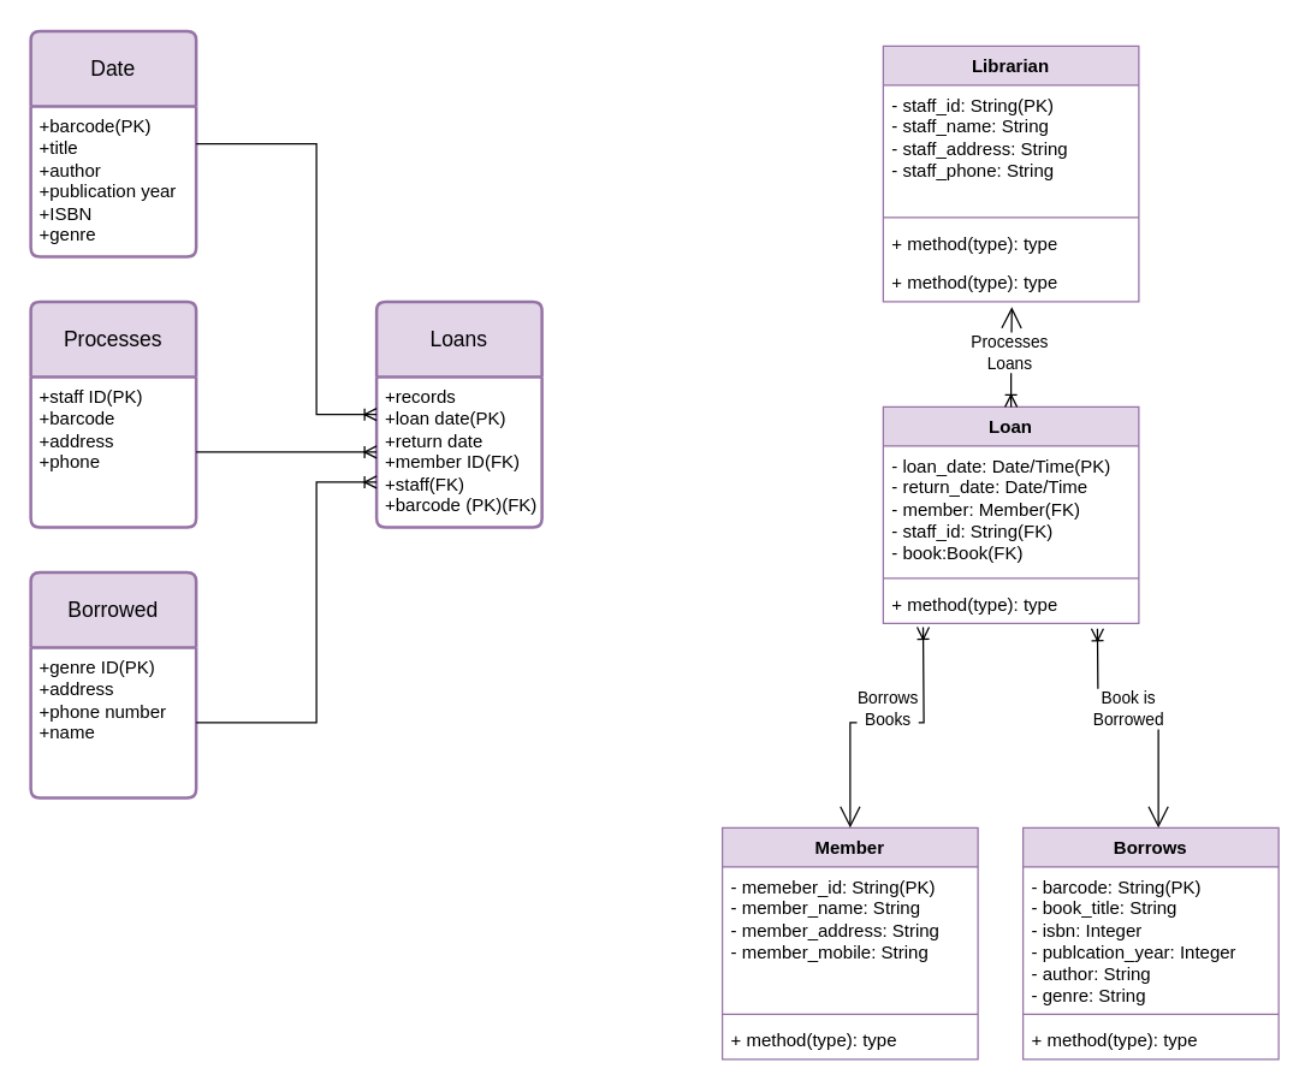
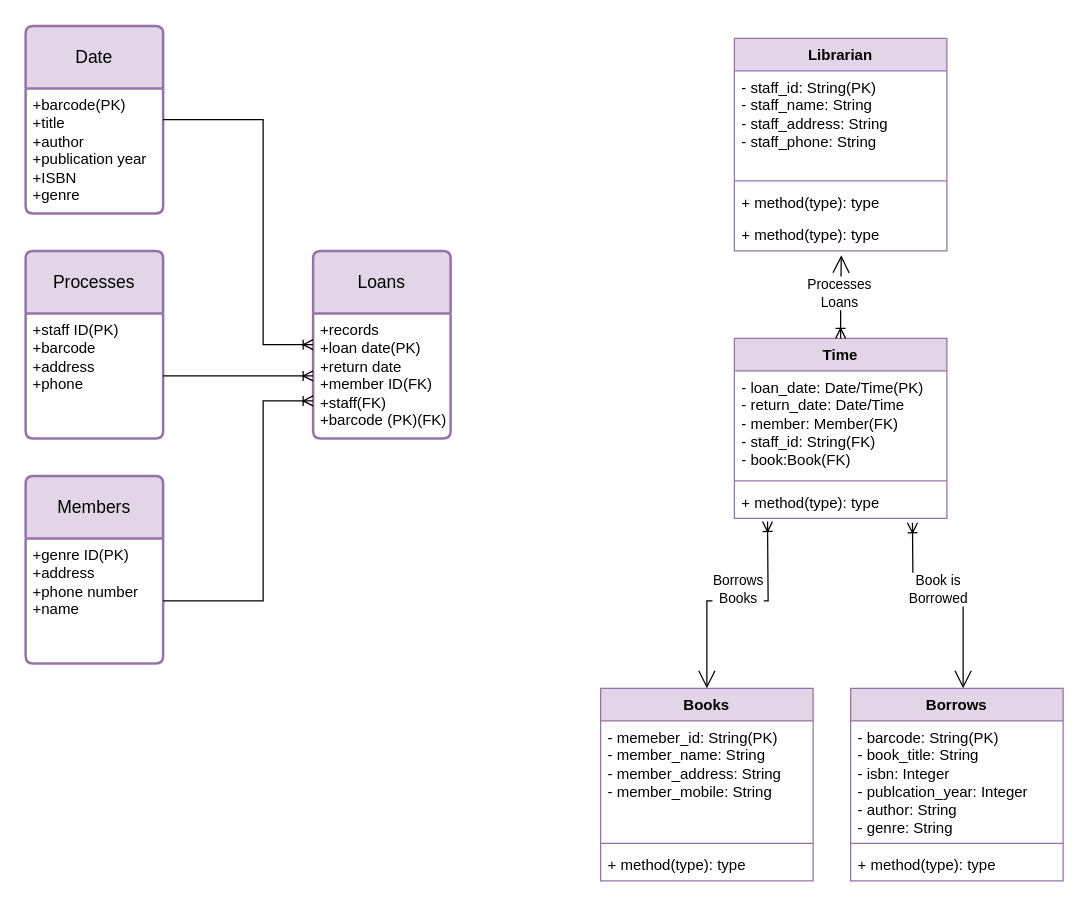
  <mxCell id="0" />
  <mxCell id="1" parent="0" />
  <mxCell id="2" value="Loans" style="swimlane;childLayout=stackLayout;horizontal=1;startSize=50;horizontalStack=0;rounded=1;fontSize=14;fontStyle=0;strokeWidth=2;resizeParent=0;resizeLast=1;shadow=0;dashed=0;align=center;arcSize=4;whiteSpace=wrap;html=1;fillColor=#e1d5e7;strokeColor=#9673a6;" vertex="1" parent="1"><mxGeometry x="250" y="200" width="110" height="150" as="geometry" /></mxCell>
  <mxCell id="3" value="+records&lt;div&gt;+loan date(PK)&lt;/div&gt;&lt;div&gt;+return date&lt;/div&gt;&lt;div&gt;+member ID(FK)&lt;/div&gt;&lt;div&gt;+staff(FK)&lt;/div&gt;&lt;div&gt;+barcode (PK)(FK)&lt;/div&gt;" style="align=left;strokeColor=none;fillColor=none;spacingLeft=4;fontSize=12;verticalAlign=top;resizable=0;rotatable=0;part=1;html=1;" vertex="1" parent="2"><mxGeometry y="50" width="110" height="100" as="geometry" /></mxCell>
  <mxCell id="4" value="Processes" style="swimlane;childLayout=stackLayout;horizontal=1;startSize=50;horizontalStack=0;rounded=1;fontSize=14;fontStyle=0;strokeWidth=2;resizeParent=0;resizeLast=1;shadow=0;dashed=0;align=center;arcSize=4;whiteSpace=wrap;html=1;fillColor=#e1d5e7;strokeColor=#9673a6;" vertex="1" parent="1"><mxGeometry x="20" y="200" width="110" height="150" as="geometry" /></mxCell>
  <mxCell id="5" value="&lt;div&gt;&lt;span style=&quot;background-color: initial;&quot;&gt;+staff ID(PK)&lt;/span&gt;&lt;/div&gt;&lt;div&gt;+barcode&lt;/div&gt;&lt;div&gt;+address&lt;/div&gt;&lt;div&gt;+phone&lt;/div&gt;" style="align=left;strokeColor=none;fillColor=none;spacingLeft=4;fontSize=12;verticalAlign=top;resizable=0;rotatable=0;part=1;html=1;" vertex="1" parent="4"><mxGeometry y="50" width="110" height="100" as="geometry" /></mxCell>
- <mxCell id="6" value="Borrowed" style="swimlane;childLayout=stackLayout;horizontal=1;startSize=50;horizontalStack=0;rounded=1;fontSize=14;fontStyle=0;strokeWidth=2;resizeParent=0;resizeLast=1;shadow=0;dashed=0;align=center;arcSize=4;whiteSpace=wrap;html=1;fillColor=#e1d5e7;strokeColor=#9673a6;" vertex="1" parent="1"><mxGeometry x="20" y="380" width="110" height="150" as="geometry" /></mxCell>
+ <mxCell id="6" value="Members" style="swimlane;childLayout=stackLayout;horizontal=1;startSize=50;horizontalStack=0;rounded=1;fontSize=14;fontStyle=0;strokeWidth=2;resizeParent=0;resizeLast=1;shadow=0;dashed=0;align=center;arcSize=4;whiteSpace=wrap;html=1;fillColor=#e1d5e7;strokeColor=#9673a6;" vertex="1" parent="1"><mxGeometry x="20" y="380" width="110" height="150" as="geometry" /></mxCell>
  <mxCell id="7" value="+genre ID(PK)&lt;div&gt;+address&lt;/div&gt;&lt;div&gt;+phone number&lt;/div&gt;&lt;div&gt;+name&lt;/div&gt;" style="align=left;strokeColor=none;fillColor=none;spacingLeft=4;fontSize=12;verticalAlign=top;resizable=0;rotatable=0;part=1;html=1;" vertex="1" parent="6"><mxGeometry y="50" width="110" height="100" as="geometry" /></mxCell>
  <mxCell id="8" value="Date" style="swimlane;childLayout=stackLayout;horizontal=1;startSize=50;horizontalStack=0;rounded=1;fontSize=14;fontStyle=0;strokeWidth=2;resizeParent=0;resizeLast=1;shadow=0;dashed=0;align=center;arcSize=4;whiteSpace=wrap;html=1;fillColor=#e1d5e7;strokeColor=#9673a6;" vertex="1" parent="1"><mxGeometry x="20" y="20" width="110" height="150" as="geometry" /></mxCell>
  <mxCell id="9" value="+barcode(PK)&lt;div&gt;+title&lt;/div&gt;&lt;div&gt;+author&lt;/div&gt;&lt;div&gt;+publication year&lt;/div&gt;&lt;div&gt;+ISBN&lt;/div&gt;&lt;div&gt;+genre&lt;/div&gt;" style="align=left;strokeColor=none;fillColor=none;spacingLeft=4;fontSize=12;verticalAlign=top;resizable=0;rotatable=0;part=1;html=1;" vertex="1" parent="8"><mxGeometry y="50" width="110" height="100" as="geometry" /></mxCell>
  <mxCell id="10" value="" style="endArrow=none;html=1;rounded=0;startArrow=ERoneToMany;startFill=0;exitX=0;exitY=0.25;exitDx=0;exitDy=0;entryX=1;entryY=0.25;entryDx=0;entryDy=0;" edge="1" parent="1" source="3" target="9"><mxGeometry relative="1" as="geometry"><mxPoint x="550" y="10" as="sourcePoint" /><mxPoint x="620" y="110" as="targetPoint" /><Array as="points"><mxPoint x="210" y="275" /><mxPoint x="210" y="95" /></Array></mxGeometry></mxCell>
  <mxCell id="11" value="" style="endArrow=none;html=1;rounded=0;startArrow=ERoneToMany;startFill=0;exitX=0;exitY=0.5;exitDx=0;exitDy=0;entryX=1;entryY=0.5;entryDx=0;entryDy=0;" edge="1" parent="1" source="3" target="5"><mxGeometry relative="1" as="geometry"><mxPoint x="210" y="280" as="sourcePoint" /><mxPoint x="130" y="280" as="targetPoint" /></mxGeometry></mxCell>
  <mxCell id="12" value="" style="endArrow=none;html=1;rounded=0;startArrow=ERoneToMany;startFill=0;entryX=1;entryY=0.5;entryDx=0;entryDy=0;exitX=0;exitY=0.7;exitDx=0;exitDy=0;exitPerimeter=0;" edge="1" parent="1" source="3" target="7"><mxGeometry relative="1" as="geometry"><mxPoint x="210" y="320" as="sourcePoint" /><mxPoint x="160" y="500" as="targetPoint" /><Array as="points"><mxPoint x="210" y="320" /><mxPoint x="210" y="480" /></Array></mxGeometry></mxCell>
  <mxCell id="13" value="Borrows" style="swimlane;fontStyle=1;align=center;verticalAlign=top;childLayout=stackLayout;horizontal=1;startSize=26;horizontalStack=0;resizeParent=1;resizeParentMax=0;resizeLast=0;collapsible=1;marginBottom=0;whiteSpace=wrap;html=1;fillColor=#e1d5e7;strokeColor=#9673a6;" vertex="1" parent="1"><mxGeometry x="680" y="550" width="170" height="154" as="geometry" /></mxCell>
  <mxCell id="14" value="- barcode: String(PK)&lt;div&gt;- book_title: String&lt;/div&gt;&lt;div&gt;- isbn: Integer&lt;/div&gt;&lt;div&gt;- publcation_year: Integer&lt;/div&gt;&lt;div&gt;- author: String&lt;/div&gt;&lt;div&gt;- genre: String&lt;/div&gt;" style="text;strokeColor=none;fillColor=none;align=left;verticalAlign=top;spacingLeft=4;spacingRight=4;overflow=hidden;rotatable=0;points=[[0,0.5],[1,0.5]];portConstraint=eastwest;whiteSpace=wrap;html=1;" vertex="1" parent="13"><mxGeometry y="26" width="170" height="94" as="geometry" /></mxCell>
  <mxCell id="15" value="" style="line;strokeWidth=1;fillColor=none;align=left;verticalAlign=middle;spacingTop=-1;spacingLeft=3;spacingRight=3;rotatable=0;labelPosition=right;points=[];portConstraint=eastwest;strokeColor=inherit;" vertex="1" parent="13"><mxGeometry y="120" width="170" height="8" as="geometry" /></mxCell>
  <mxCell id="16" value="+ method(type): type" style="text;strokeColor=none;fillColor=none;align=left;verticalAlign=top;spacingLeft=4;spacingRight=4;overflow=hidden;rotatable=0;points=[[0,0.5],[1,0.5]];portConstraint=eastwest;whiteSpace=wrap;html=1;" vertex="1" parent="13"><mxGeometry y="128" width="170" height="26" as="geometry" /></mxCell>
  <mxCell id="17" value="Librarian" style="swimlane;fontStyle=1;align=center;verticalAlign=top;childLayout=stackLayout;horizontal=1;startSize=26;horizontalStack=0;resizeParent=1;resizeParentMax=0;resizeLast=0;collapsible=1;marginBottom=0;whiteSpace=wrap;html=1;fillColor=#e1d5e7;strokeColor=#9673a6;" vertex="1" parent="1"><mxGeometry x="587" y="30" width="170" height="170" as="geometry" /></mxCell>
  <mxCell id="18" value="- staff_id: String(PK)&lt;div&gt;- staff_name: String&lt;/div&gt;&lt;div&gt;- staff_address: String&lt;/div&gt;&lt;div&gt;- staff_phone: String&lt;/div&gt;" style="text;strokeColor=none;fillColor=none;align=left;verticalAlign=top;spacingLeft=4;spacingRight=4;overflow=hidden;rotatable=0;points=[[0,0.5],[1,0.5]];portConstraint=eastwest;whiteSpace=wrap;html=1;" vertex="1" parent="17"><mxGeometry y="26" width="170" height="84" as="geometry" /></mxCell>
  <mxCell id="19" value="" style="line;strokeWidth=1;fillColor=none;align=left;verticalAlign=middle;spacingTop=-1;spacingLeft=3;spacingRight=3;rotatable=0;labelPosition=right;points=[];portConstraint=eastwest;strokeColor=inherit;" vertex="1" parent="17"><mxGeometry y="110" width="170" height="8" as="geometry" /></mxCell>
  <mxCell id="20" value="+ method(type): type" style="text;strokeColor=none;fillColor=none;align=left;verticalAlign=top;spacingLeft=4;spacingRight=4;overflow=hidden;rotatable=0;points=[[0,0.5],[1,0.5]];portConstraint=eastwest;whiteSpace=wrap;html=1;" vertex="1" parent="17"><mxGeometry y="118" width="170" height="26" as="geometry" /></mxCell>
  <mxCell id="21" value="+ method(type): type" style="text;strokeColor=none;fillColor=none;align=left;verticalAlign=top;spacingLeft=4;spacingRight=4;overflow=hidden;rotatable=0;points=[[0,0.5],[1,0.5]];portConstraint=eastwest;whiteSpace=wrap;html=1;" vertex="1" parent="17"><mxGeometry y="144" width="170" height="26" as="geometry" /></mxCell>
- <mxCell id="22" value="Member" style="swimlane;fontStyle=1;align=center;verticalAlign=top;childLayout=stackLayout;horizontal=1;startSize=26;horizontalStack=0;resizeParent=1;resizeParentMax=0;resizeLast=0;collapsible=1;marginBottom=0;whiteSpace=wrap;html=1;fillColor=#e1d5e7;strokeColor=#9673a6;" vertex="1" parent="1"><mxGeometry x="480" y="550" width="170" height="154" as="geometry" /></mxCell>
+ <mxCell id="22" value="Books" style="swimlane;fontStyle=1;align=center;verticalAlign=top;childLayout=stackLayout;horizontal=1;startSize=26;horizontalStack=0;resizeParent=1;resizeParentMax=0;resizeLast=0;collapsible=1;marginBottom=0;whiteSpace=wrap;html=1;fillColor=#e1d5e7;strokeColor=#9673a6;" vertex="1" parent="1"><mxGeometry x="480" y="550" width="170" height="154" as="geometry" /></mxCell>
  <mxCell id="23" value="- memeber_id: String(PK)&lt;div&gt;- member_name: String&lt;/div&gt;&lt;div&gt;- member_address: String&lt;/div&gt;&lt;div&gt;- member_mobile: String&lt;/div&gt;" style="text;strokeColor=none;fillColor=none;align=left;verticalAlign=top;spacingLeft=4;spacingRight=4;overflow=hidden;rotatable=0;points=[[0,0.5],[1,0.5]];portConstraint=eastwest;whiteSpace=wrap;html=1;" vertex="1" parent="22"><mxGeometry y="26" width="170" height="94" as="geometry" /></mxCell>
  <mxCell id="24" value="" style="line;strokeWidth=1;fillColor=none;align=left;verticalAlign=middle;spacingTop=-1;spacingLeft=3;spacingRight=3;rotatable=0;labelPosition=right;points=[];portConstraint=eastwest;strokeColor=inherit;" vertex="1" parent="22"><mxGeometry y="120" width="170" height="8" as="geometry" /></mxCell>
  <mxCell id="25" value="+ method(type): type" style="text;strokeColor=none;fillColor=none;align=left;verticalAlign=top;spacingLeft=4;spacingRight=4;overflow=hidden;rotatable=0;points=[[0,0.5],[1,0.5]];portConstraint=eastwest;whiteSpace=wrap;html=1;" vertex="1" parent="22"><mxGeometry y="128" width="170" height="26" as="geometry" /></mxCell>
- <mxCell id="26" value="Loan" style="swimlane;fontStyle=1;align=center;verticalAlign=top;childLayout=stackLayout;horizontal=1;startSize=26;horizontalStack=0;resizeParent=1;resizeParentMax=0;resizeLast=0;collapsible=1;marginBottom=0;whiteSpace=wrap;html=1;fillColor=#e1d5e7;strokeColor=#9673a6;" vertex="1" parent="1"><mxGeometry x="587" y="270" width="170" height="144" as="geometry" /></mxCell>
+ <mxCell id="26" value="Time" style="swimlane;fontStyle=1;align=center;verticalAlign=top;childLayout=stackLayout;horizontal=1;startSize=26;horizontalStack=0;resizeParent=1;resizeParentMax=0;resizeLast=0;collapsible=1;marginBottom=0;whiteSpace=wrap;html=1;fillColor=#e1d5e7;strokeColor=#9673a6;" vertex="1" parent="1"><mxGeometry x="587" y="270" width="170" height="144" as="geometry" /></mxCell>
  <mxCell id="27" value="- loan_date: Date/Time(PK)&lt;div&gt;- return_date: Date/Time&lt;/div&gt;&lt;div&gt;- member: Member(FK)&lt;/div&gt;&lt;div&gt;&lt;span style=&quot;background-color: initial;&quot;&gt;- staff_id: String(FK)&lt;/span&gt;&lt;br&gt;&lt;/div&gt;&lt;div&gt;&lt;span style=&quot;background-color: initial;&quot;&gt;- book:Book(FK)&lt;/span&gt;&lt;/div&gt;" style="text;strokeColor=none;fillColor=none;align=left;verticalAlign=top;spacingLeft=4;spacingRight=4;overflow=hidden;rotatable=0;points=[[0,0.5],[1,0.5]];portConstraint=eastwest;whiteSpace=wrap;html=1;" vertex="1" parent="26"><mxGeometry y="26" width="170" height="84" as="geometry" /></mxCell>
  <mxCell id="28" value="" style="line;strokeWidth=1;fillColor=none;align=left;verticalAlign=middle;spacingTop=-1;spacingLeft=3;spacingRight=3;rotatable=0;labelPosition=right;points=[];portConstraint=eastwest;strokeColor=inherit;" vertex="1" parent="26"><mxGeometry y="110" width="170" height="8" as="geometry" /></mxCell>
  <mxCell id="29" value="+ method(type): type" style="text;strokeColor=none;fillColor=none;align=left;verticalAlign=top;spacingLeft=4;spacingRight=4;overflow=hidden;rotatable=0;points=[[0,0.5],[1,0.5]];portConstraint=eastwest;whiteSpace=wrap;html=1;" vertex="1" parent="26"><mxGeometry y="118" width="170" height="26" as="geometry" /></mxCell>
  <mxCell id="30" value="" style="endArrow=open;endFill=1;endSize=12;html=1;rounded=0;startArrow=ERoneToMany;startFill=0;entryX=0.5;entryY=0;entryDx=0;entryDy=0;exitX=0.156;exitY=1.096;exitDx=0;exitDy=0;exitPerimeter=0;" edge="1" parent="1" source="29" target="22"><mxGeometry width="160" relative="1" as="geometry"><mxPoint x="636" y="418" as="sourcePoint" /><mxPoint x="620" y="600" as="targetPoint" /><Array as="points"><mxPoint x="614" y="480" /><mxPoint x="565" y="480" /></Array></mxGeometry></mxCell>
  <mxCell id="31" value="Borrows&lt;br&gt;Books" style="edgeLabel;html=1;align=center;verticalAlign=middle;resizable=0;points=[];" vertex="1" connectable="0" parent="30"><mxGeometry x="-0.034" y="1" relative="1" as="geometry"><mxPoint y="-11" as="offset" /></mxGeometry></mxCell>
  <mxCell id="32" value="" style="endArrow=open;endFill=1;endSize=12;html=1;rounded=0;startArrow=ERoneToMany;startFill=0;exitX=0.838;exitY=1.135;exitDx=0;exitDy=0;exitPerimeter=0;" edge="1" parent="1" source="29"><mxGeometry width="160" relative="1" as="geometry"><mxPoint x="740" y="458" as="sourcePoint" /><mxPoint x="770" y="550" as="targetPoint" /><Array as="points"><mxPoint x="730" y="480" /><mxPoint x="770" y="480" /></Array></mxGeometry></mxCell>
  <mxCell id="33" value="Book is&lt;br&gt;Borrowed" style="edgeLabel;html=1;align=center;verticalAlign=middle;resizable=0;points=[];" vertex="1" connectable="0" parent="32"><mxGeometry x="-0.002" y="-1" relative="1" as="geometry"><mxPoint x="-4" y="-11" as="offset" /></mxGeometry></mxCell>
  <mxCell id="34" value="" style="endArrow=open;endFill=1;endSize=12;html=1;rounded=0;startArrow=ERoneToMany;startFill=0;entryX=0.503;entryY=1.135;entryDx=0;entryDy=0;exitX=0.5;exitY=0;exitDx=0;exitDy=0;entryPerimeter=0;" edge="1" parent="1" source="26" target="21"><mxGeometry width="160" relative="1" as="geometry"><mxPoint x="672" y="200" as="sourcePoint" /><mxPoint x="574" y="360" as="targetPoint" /><Array as="points"><mxPoint x="672" y="250" /></Array></mxGeometry></mxCell>
  <mxCell id="35" value="Processes&lt;br&gt;Loans" style="edgeLabel;html=1;align=center;verticalAlign=middle;resizable=0;points=[];" vertex="1" connectable="0" parent="34"><mxGeometry x="-0.034" y="1" relative="1" as="geometry"><mxPoint x="-1" y="-4" as="offset" /></mxGeometry></mxCell>
